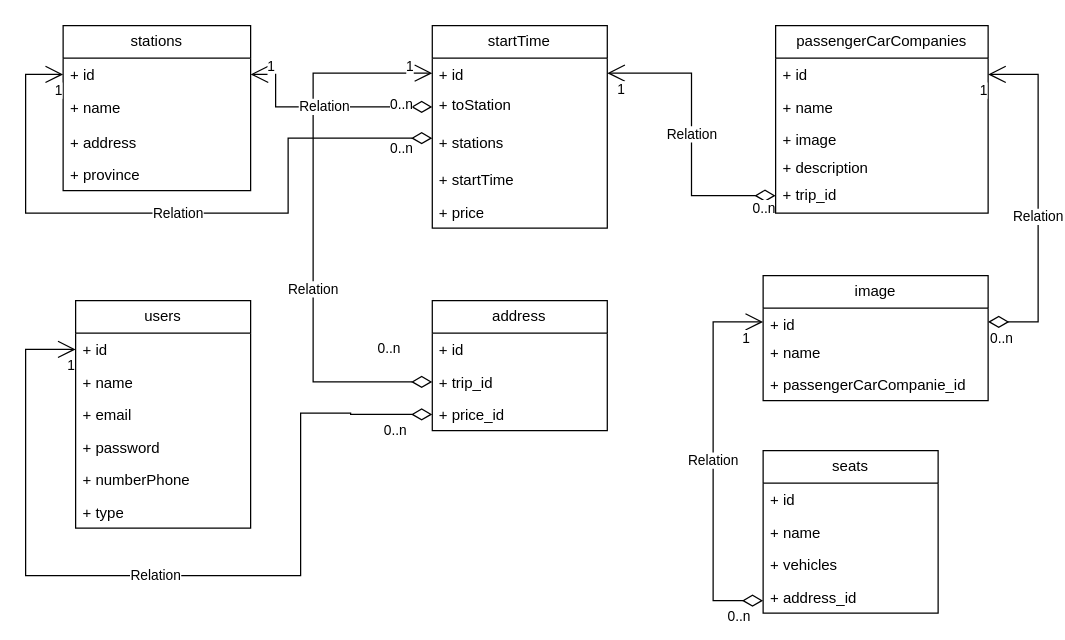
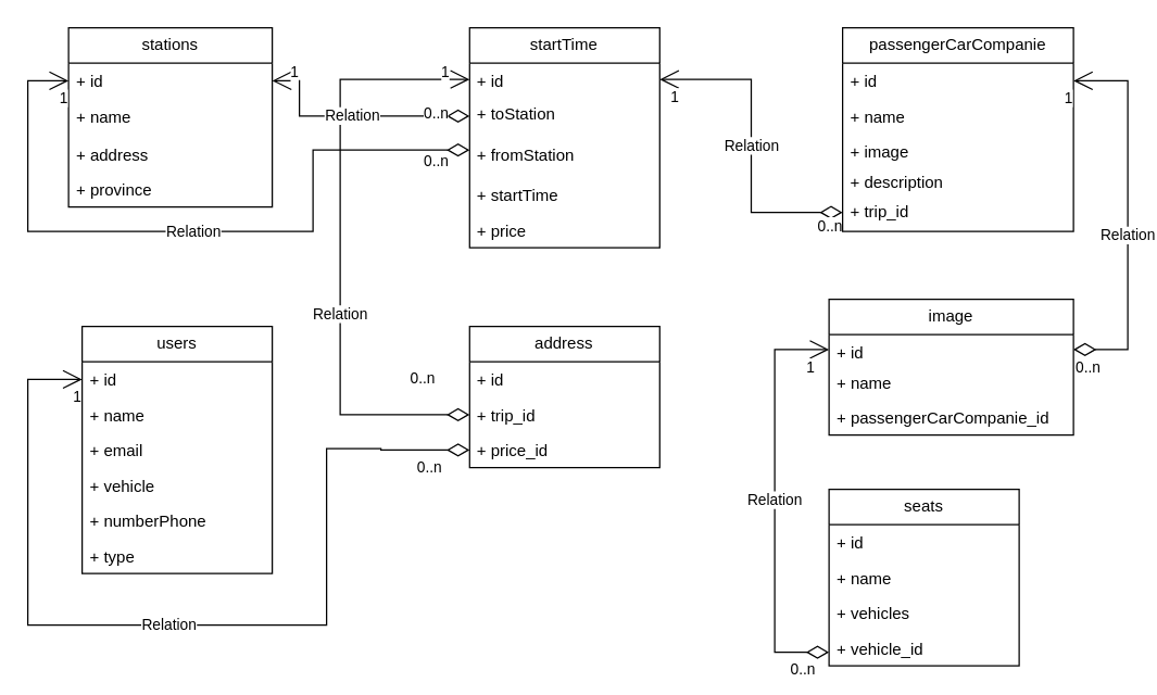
  <mxCell id="0" />
  <mxCell id="1" parent="0" />
  <mxCell id="2" value="stations" style="swimlane;fontStyle=0;childLayout=stackLayout;horizontal=1;startSize=26;fillColor=none;horizontalStack=0;resizeParent=1;resizeParentMax=0;resizeLast=0;collapsible=1;marginBottom=0;whiteSpace=wrap;html=1;" parent="1" vertex="1"><mxGeometry x="50" y="20" width="150" height="132" as="geometry" /></mxCell>
  <mxCell id="3" value="+ id" style="text;strokeColor=none;fillColor=none;align=left;verticalAlign=top;spacingLeft=4;spacingRight=4;overflow=hidden;rotatable=0;points=[[0,0.5],[1,0.5]];portConstraint=eastwest;whiteSpace=wrap;html=1;" parent="2" vertex="1"><mxGeometry y="26" width="150" height="26" as="geometry" /></mxCell>
  <mxCell id="4" value="+ name" style="text;strokeColor=none;fillColor=none;align=left;verticalAlign=top;spacingLeft=4;spacingRight=4;overflow=hidden;rotatable=0;points=[[0,0.5],[1,0.5]];portConstraint=eastwest;whiteSpace=wrap;html=1;" parent="2" vertex="1"><mxGeometry y="52" width="150" height="28" as="geometry" /></mxCell>
  <mxCell id="5" value="+ address" style="text;strokeColor=none;fillColor=none;align=left;verticalAlign=top;spacingLeft=4;spacingRight=4;overflow=hidden;rotatable=0;points=[[0,0.5],[1,0.5]];portConstraint=eastwest;whiteSpace=wrap;html=1;" parent="2" vertex="1"><mxGeometry y="80" width="150" height="26" as="geometry" /></mxCell>
  <mxCell id="6" value="+ province" style="text;strokeColor=none;fillColor=none;align=left;verticalAlign=top;spacingLeft=4;spacingRight=4;overflow=hidden;rotatable=0;points=[[0,0.5],[1,0.5]];portConstraint=eastwest;whiteSpace=wrap;html=1;" parent="2" vertex="1"><mxGeometry y="106" width="150" height="26" as="geometry" /></mxCell>
  <mxCell id="7" value="startTime" style="swimlane;fontStyle=0;childLayout=stackLayout;horizontal=1;startSize=26;fillColor=none;horizontalStack=0;resizeParent=1;resizeParentMax=0;resizeLast=0;collapsible=1;marginBottom=0;whiteSpace=wrap;html=1;" parent="1" vertex="1"><mxGeometry x="345.33" y="20" width="140" height="162" as="geometry" /></mxCell>
  <mxCell id="8" value="+ id" style="text;strokeColor=none;fillColor=none;align=left;verticalAlign=top;spacingLeft=4;spacingRight=4;overflow=hidden;rotatable=0;points=[[0,0.5],[1,0.5]];portConstraint=eastwest;whiteSpace=wrap;html=1;" parent="7" vertex="1"><mxGeometry y="26" width="140" height="24" as="geometry" /></mxCell>
  <mxCell id="9" value="+ toStation" style="text;strokeColor=none;fillColor=none;align=left;verticalAlign=top;spacingLeft=4;spacingRight=4;overflow=hidden;rotatable=0;points=[[0,0.5],[1,0.5]];portConstraint=eastwest;whiteSpace=wrap;html=1;" parent="7" vertex="1"><mxGeometry y="50" width="140" height="30" as="geometry" /></mxCell>
- <mxCell id="10" value="+ stations" style="text;strokeColor=none;fillColor=none;align=left;verticalAlign=top;spacingLeft=4;spacingRight=4;overflow=hidden;rotatable=0;points=[[0,0.5],[1,0.5]];portConstraint=eastwest;whiteSpace=wrap;html=1;" parent="7" vertex="1"><mxGeometry y="80" width="140" height="30" as="geometry" /></mxCell>
+ <mxCell id="10" value="+ fromStation" style="text;strokeColor=none;fillColor=none;align=left;verticalAlign=top;spacingLeft=4;spacingRight=4;overflow=hidden;rotatable=0;points=[[0,0.5],[1,0.5]];portConstraint=eastwest;whiteSpace=wrap;html=1;" parent="7" vertex="1"><mxGeometry y="80" width="140" height="30" as="geometry" /></mxCell>
  <mxCell id="11" value="+ startTime" style="text;strokeColor=none;fillColor=none;align=left;verticalAlign=top;spacingLeft=4;spacingRight=4;overflow=hidden;rotatable=0;points=[[0,0.5],[1,0.5]];portConstraint=eastwest;whiteSpace=wrap;html=1;" parent="7" vertex="1"><mxGeometry y="110" width="140" height="26" as="geometry" /></mxCell>
  <mxCell id="12" value="+ price&lt;br&gt;" style="text;strokeColor=none;fillColor=none;align=left;verticalAlign=top;spacingLeft=4;spacingRight=4;overflow=hidden;rotatable=0;points=[[0,0.5],[1,0.5]];portConstraint=eastwest;whiteSpace=wrap;html=1;" parent="7" vertex="1"><mxGeometry y="136" width="140" height="26" as="geometry" /></mxCell>
- <mxCell id="13" value="passengerCarCompanies" style="swimlane;fontStyle=0;childLayout=stackLayout;horizontal=1;startSize=26;fillColor=none;horizontalStack=0;resizeParent=1;resizeParentMax=0;resizeLast=0;collapsible=1;marginBottom=0;whiteSpace=wrap;html=1;" parent="1" vertex="1"><mxGeometry x="620" y="20" width="170" height="150" as="geometry"><mxRectangle x="590" y="60" width="180" height="30" as="alternateBounds" /></mxGeometry></mxCell>
+ <mxCell id="13" value="passengerCarCompanie" style="swimlane;fontStyle=0;childLayout=stackLayout;horizontal=1;startSize=26;fillColor=none;horizontalStack=0;resizeParent=1;resizeParentMax=0;resizeLast=0;collapsible=1;marginBottom=0;whiteSpace=wrap;html=1;" parent="1" vertex="1"><mxGeometry x="620" y="20" width="170" height="150" as="geometry"><mxRectangle x="590" y="60" width="180" height="30" as="alternateBounds" /></mxGeometry></mxCell>
  <mxCell id="14" value="+ id" style="text;strokeColor=none;fillColor=none;align=left;verticalAlign=top;spacingLeft=4;spacingRight=4;overflow=hidden;rotatable=0;points=[[0,0.5],[1,0.5]];portConstraint=eastwest;whiteSpace=wrap;html=1;" parent="13" vertex="1"><mxGeometry y="26" width="170" height="26" as="geometry" /></mxCell>
  <mxCell id="15" value="+ name" style="text;strokeColor=none;fillColor=none;align=left;verticalAlign=top;spacingLeft=4;spacingRight=4;overflow=hidden;rotatable=0;points=[[0,0.5],[1,0.5]];portConstraint=eastwest;whiteSpace=wrap;html=1;" parent="13" vertex="1"><mxGeometry y="52" width="170" height="26" as="geometry" /></mxCell>
  <mxCell id="16" value="+ image" style="text;strokeColor=none;fillColor=none;align=left;verticalAlign=top;spacingLeft=4;spacingRight=4;overflow=hidden;rotatable=0;points=[[0,0.5],[1,0.5]];portConstraint=eastwest;whiteSpace=wrap;html=1;" parent="13" vertex="1"><mxGeometry y="78" width="170" height="22" as="geometry" /></mxCell>
  <mxCell id="17" value="+ description" style="text;strokeColor=none;fillColor=none;align=left;verticalAlign=top;spacingLeft=4;spacingRight=4;overflow=hidden;rotatable=0;points=[[0,0.5],[1,0.5]];portConstraint=eastwest;whiteSpace=wrap;html=1;" parent="13" vertex="1"><mxGeometry y="100" width="170" height="22" as="geometry" /></mxCell>
  <mxCell id="18" value="+ trip_id" style="text;strokeColor=none;fillColor=none;align=left;verticalAlign=top;spacingLeft=4;spacingRight=4;overflow=hidden;rotatable=0;points=[[0,0.5],[1,0.5]];portConstraint=eastwest;whiteSpace=wrap;html=1;" parent="13" vertex="1"><mxGeometry y="122" width="170" height="28" as="geometry" /></mxCell>
  <mxCell id="19" value="image" style="swimlane;fontStyle=0;childLayout=stackLayout;horizontal=1;startSize=26;fillColor=none;horizontalStack=0;resizeParent=1;resizeParentMax=0;resizeLast=0;collapsible=1;marginBottom=0;whiteSpace=wrap;html=1;" parent="1" vertex="1"><mxGeometry x="610" y="220" width="180" height="100" as="geometry" /></mxCell>
  <mxCell id="20" value="+ id" style="text;strokeColor=none;fillColor=none;align=left;verticalAlign=top;spacingLeft=4;spacingRight=4;overflow=hidden;rotatable=0;points=[[0,0.5],[1,0.5]];portConstraint=eastwest;whiteSpace=wrap;html=1;" parent="19" vertex="1"><mxGeometry y="26" width="180" height="22" as="geometry" /></mxCell>
  <mxCell id="21" value="+ name" style="text;strokeColor=none;fillColor=none;align=left;verticalAlign=top;spacingLeft=4;spacingRight=4;overflow=hidden;rotatable=0;points=[[0,0.5],[1,0.5]];portConstraint=eastwest;whiteSpace=wrap;html=1;" parent="19" vertex="1"><mxGeometry y="48" width="180" height="26" as="geometry" /></mxCell>
  <mxCell id="22" value="+&amp;nbsp;passengerCarCompanie_id" style="text;strokeColor=none;fillColor=none;align=left;verticalAlign=top;spacingLeft=4;spacingRight=4;overflow=hidden;rotatable=0;points=[[0,0.5],[1,0.5]];portConstraint=eastwest;whiteSpace=wrap;html=1;" parent="19" vertex="1"><mxGeometry y="74" width="180" height="26" as="geometry" /></mxCell>
  <mxCell id="23" value="seats" style="swimlane;fontStyle=0;childLayout=stackLayout;horizontal=1;startSize=26;fillColor=none;horizontalStack=0;resizeParent=1;resizeParentMax=0;resizeLast=0;collapsible=1;marginBottom=0;whiteSpace=wrap;html=1;" parent="1" vertex="1"><mxGeometry x="610" y="360" width="140" height="130" as="geometry" /></mxCell>
  <mxCell id="24" value="+ id" style="text;strokeColor=none;fillColor=none;align=left;verticalAlign=top;spacingLeft=4;spacingRight=4;overflow=hidden;rotatable=0;points=[[0,0.5],[1,0.5]];portConstraint=eastwest;whiteSpace=wrap;html=1;" parent="23" vertex="1"><mxGeometry y="26" width="140" height="26" as="geometry" /></mxCell>
  <mxCell id="25" value="+ name" style="text;strokeColor=none;fillColor=none;align=left;verticalAlign=top;spacingLeft=4;spacingRight=4;overflow=hidden;rotatable=0;points=[[0,0.5],[1,0.5]];portConstraint=eastwest;whiteSpace=wrap;html=1;" parent="23" vertex="1"><mxGeometry y="52" width="140" height="26" as="geometry" /></mxCell>
  <mxCell id="26" value="+ vehicles" style="text;strokeColor=none;fillColor=none;align=left;verticalAlign=top;spacingLeft=4;spacingRight=4;overflow=hidden;rotatable=0;points=[[0,0.5],[1,0.5]];portConstraint=eastwest;whiteSpace=wrap;html=1;" parent="23" vertex="1"><mxGeometry y="78" width="140" height="26" as="geometry" /></mxCell>
- <mxCell id="27" value="+&amp;nbsp;address_id" style="text;strokeColor=none;fillColor=none;align=left;verticalAlign=top;spacingLeft=4;spacingRight=4;overflow=hidden;rotatable=0;points=[[0,0.5],[1,0.5]];portConstraint=eastwest;whiteSpace=wrap;html=1;" parent="23" vertex="1"><mxGeometry y="104" width="140" height="26" as="geometry" /></mxCell>
+ <mxCell id="27" value="+&amp;nbsp;vehicle_id" style="text;strokeColor=none;fillColor=none;align=left;verticalAlign=top;spacingLeft=4;spacingRight=4;overflow=hidden;rotatable=0;points=[[0,0.5],[1,0.5]];portConstraint=eastwest;whiteSpace=wrap;html=1;" parent="23" vertex="1"><mxGeometry y="104" width="140" height="26" as="geometry" /></mxCell>
  <mxCell id="28" value="users" style="swimlane;fontStyle=0;childLayout=stackLayout;horizontal=1;startSize=26;fillColor=none;horizontalStack=0;resizeParent=1;resizeParentMax=0;resizeLast=0;collapsible=1;marginBottom=0;whiteSpace=wrap;html=1;" parent="1" vertex="1"><mxGeometry x="60" y="240" width="140" height="182" as="geometry" /></mxCell>
  <mxCell id="29" value="+ id" style="text;strokeColor=none;fillColor=none;align=left;verticalAlign=top;spacingLeft=4;spacingRight=4;overflow=hidden;rotatable=0;points=[[0,0.5],[1,0.5]];portConstraint=eastwest;whiteSpace=wrap;html=1;" parent="28" vertex="1"><mxGeometry y="26" width="140" height="26" as="geometry" /></mxCell>
  <mxCell id="30" value="+ name" style="text;strokeColor=none;fillColor=none;align=left;verticalAlign=top;spacingLeft=4;spacingRight=4;overflow=hidden;rotatable=0;points=[[0,0.5],[1,0.5]];portConstraint=eastwest;whiteSpace=wrap;html=1;" parent="28" vertex="1"><mxGeometry y="52" width="140" height="26" as="geometry" /></mxCell>
  <mxCell id="31" value="+ email" style="text;strokeColor=none;fillColor=none;align=left;verticalAlign=top;spacingLeft=4;spacingRight=4;overflow=hidden;rotatable=0;points=[[0,0.5],[1,0.5]];portConstraint=eastwest;whiteSpace=wrap;html=1;" parent="28" vertex="1"><mxGeometry y="78" width="140" height="26" as="geometry" /></mxCell>
- <mxCell id="32" value="+ password" style="text;strokeColor=none;fillColor=none;align=left;verticalAlign=top;spacingLeft=4;spacingRight=4;overflow=hidden;rotatable=0;points=[[0,0.5],[1,0.5]];portConstraint=eastwest;whiteSpace=wrap;html=1;" vertex="1" parent="28"><mxGeometry y="104" width="140" height="26" as="geometry" /></mxCell>
+ <mxCell id="32" value="+ vehicle" style="text;strokeColor=none;fillColor=none;align=left;verticalAlign=top;spacingLeft=4;spacingRight=4;overflow=hidden;rotatable=0;points=[[0,0.5],[1,0.5]];portConstraint=eastwest;whiteSpace=wrap;html=1;" vertex="1" parent="28"><mxGeometry y="104" width="140" height="26" as="geometry" /></mxCell>
  <mxCell id="33" value="+ numberPhone" style="text;strokeColor=none;fillColor=none;align=left;verticalAlign=top;spacingLeft=4;spacingRight=4;overflow=hidden;rotatable=0;points=[[0,0.5],[1,0.5]];portConstraint=eastwest;whiteSpace=wrap;html=1;" parent="28" vertex="1"><mxGeometry y="130" width="140" height="26" as="geometry" /></mxCell>
  <mxCell id="34" value="+ type" style="text;strokeColor=none;fillColor=none;align=left;verticalAlign=top;spacingLeft=4;spacingRight=4;overflow=hidden;rotatable=0;points=[[0,0.5],[1,0.5]];portConstraint=eastwest;whiteSpace=wrap;html=1;" parent="28" vertex="1"><mxGeometry y="156" width="140" height="26" as="geometry" /></mxCell>
  <mxCell id="35" value="address" style="swimlane;fontStyle=0;childLayout=stackLayout;horizontal=1;startSize=26;fillColor=none;horizontalStack=0;resizeParent=1;resizeParentMax=0;resizeLast=0;collapsible=1;marginBottom=0;whiteSpace=wrap;html=1;" parent="1" vertex="1"><mxGeometry x="345.33" y="240" width="140" height="104" as="geometry" /></mxCell>
  <mxCell id="36" value="+ id" style="text;strokeColor=none;fillColor=none;align=left;verticalAlign=top;spacingLeft=4;spacingRight=4;overflow=hidden;rotatable=0;points=[[0,0.5],[1,0.5]];portConstraint=eastwest;whiteSpace=wrap;html=1;" parent="35" vertex="1"><mxGeometry y="26" width="140" height="26" as="geometry" /></mxCell>
  <mxCell id="37" value="+ trip_id" style="text;strokeColor=none;fillColor=none;align=left;verticalAlign=top;spacingLeft=4;spacingRight=4;overflow=hidden;rotatable=0;points=[[0,0.5],[1,0.5]];portConstraint=eastwest;whiteSpace=wrap;html=1;" parent="35" vertex="1"><mxGeometry y="52" width="140" height="26" as="geometry" /></mxCell>
  <mxCell id="38" value="+ price_id" style="text;strokeColor=none;fillColor=none;align=left;verticalAlign=top;spacingLeft=4;spacingRight=4;overflow=hidden;rotatable=0;points=[[0,0.5],[1,0.5]];portConstraint=eastwest;whiteSpace=wrap;html=1;" parent="35" vertex="1"><mxGeometry y="78" width="140" height="26" as="geometry" /></mxCell>
  <mxCell id="39" value="Relation" style="endArrow=open;html=1;endSize=12;startArrow=diamondThin;startSize=14;startFill=0;edgeStyle=orthogonalEdgeStyle;rounded=0;exitX=0;exitY=0.5;exitDx=0;exitDy=0;entryX=0;entryY=0.5;entryDx=0;entryDy=0;" parent="1" source="38" target="29" edge="1"><mxGeometry x="0.038" relative="1" as="geometry"><mxPoint x="350" y="230" as="sourcePoint" /><mxPoint x="240" y="480" as="targetPoint" /><Array as="points"><mxPoint x="280" y="330" /><mxPoint x="240" y="330" /><mxPoint x="240" y="460" /><mxPoint x="20" y="460" /><mxPoint x="20" y="279" /></Array><mxPoint as="offset" /></mxGeometry></mxCell>
  <mxCell id="40" value="0..n" style="edgeLabel;resizable=0;html=1;align=left;verticalAlign=top;" parent="39" connectable="0" vertex="1"><mxGeometry x="-1" relative="1" as="geometry"><mxPoint x="-40" as="offset" /></mxGeometry></mxCell>
  <mxCell id="41" value="1" style="edgeLabel;resizable=0;html=1;align=right;verticalAlign=top;" parent="39" connectable="0" vertex="1"><mxGeometry x="1" relative="1" as="geometry" /></mxCell>
  <mxCell id="42" value="Relation" style="endArrow=open;html=1;endSize=12;startArrow=diamondThin;startSize=14;startFill=0;edgeStyle=orthogonalEdgeStyle;rounded=0;entryX=0;entryY=0.5;entryDx=0;entryDy=0;" parent="1" source="37" target="8" edge="1"><mxGeometry x="-0.226" relative="1" as="geometry"><mxPoint x="290" y="279" as="sourcePoint" /><mxPoint x="510" y="230" as="targetPoint" /><Array as="points"><mxPoint x="250" y="305" /><mxPoint x="250" y="58" /></Array><mxPoint as="offset" /></mxGeometry></mxCell>
  <mxCell id="43" value="0..n" style="edgeLabel;resizable=0;html=1;align=left;verticalAlign=top;" parent="42" connectable="0" vertex="1"><mxGeometry x="-1" relative="1" as="geometry"><mxPoint x="-45" y="-40" as="offset" /></mxGeometry></mxCell>
  <mxCell id="44" value="1" style="edgeLabel;resizable=0;html=1;align=right;verticalAlign=top;" parent="42" connectable="0" vertex="1"><mxGeometry x="1" relative="1" as="geometry"><mxPoint x="-15" y="-18" as="offset" /></mxGeometry></mxCell>
  <mxCell id="45" value="Relation" style="endArrow=open;html=1;endSize=12;startArrow=diamondThin;startSize=14;startFill=0;edgeStyle=orthogonalEdgeStyle;rounded=0;entryX=0;entryY=0.5;entryDx=0;entryDy=0;" parent="1" source="10" target="3" edge="1"><mxGeometry relative="1" as="geometry"><mxPoint x="260" y="-10" as="sourcePoint" /><mxPoint x="510" y="230" as="targetPoint" /><Array as="points"><mxPoint x="230" y="110" /><mxPoint x="230" y="170" /><mxPoint x="20" y="170" /><mxPoint x="20" y="59" /></Array></mxGeometry></mxCell>
  <mxCell id="46" value="0..n" style="edgeLabel;resizable=0;html=1;align=left;verticalAlign=top;" parent="45" connectable="0" vertex="1"><mxGeometry x="-1" relative="1" as="geometry"><mxPoint x="-35" y="-5" as="offset" /></mxGeometry></mxCell>
  <mxCell id="47" value="1" style="edgeLabel;resizable=0;html=1;align=right;verticalAlign=top;" parent="45" connectable="0" vertex="1"><mxGeometry x="1" relative="1" as="geometry" /></mxCell>
  <mxCell id="48" value="Relation" style="endArrow=open;html=1;endSize=12;startArrow=diamondThin;startSize=14;startFill=0;edgeStyle=orthogonalEdgeStyle;rounded=0;entryX=1;entryY=0.5;entryDx=0;entryDy=0;exitX=0;exitY=0.5;exitDx=0;exitDy=0;" parent="1" source="9" target="3" edge="1"><mxGeometry relative="1" as="geometry"><mxPoint x="340" y="230" as="sourcePoint" /><mxPoint x="500" y="230" as="targetPoint" /><Array as="points"><mxPoint x="220" y="85" /><mxPoint x="220" y="59" /></Array></mxGeometry></mxCell>
  <mxCell id="49" value="0..n" style="edgeLabel;resizable=0;html=1;align=left;verticalAlign=top;" parent="48" connectable="0" vertex="1"><mxGeometry x="-1" relative="1" as="geometry"><mxPoint x="-35" y="-15" as="offset" /></mxGeometry></mxCell>
  <mxCell id="50" value="1" style="edgeLabel;resizable=0;html=1;align=right;verticalAlign=top;" parent="48" connectable="0" vertex="1"><mxGeometry x="1" relative="1" as="geometry"><mxPoint x="20" y="-19" as="offset" /></mxGeometry></mxCell>
  <mxCell id="51" value="Relation" style="endArrow=open;html=1;endSize=12;startArrow=diamondThin;startSize=14;startFill=0;edgeStyle=orthogonalEdgeStyle;rounded=0;entryX=1;entryY=0.5;entryDx=0;entryDy=0;exitX=0;exitY=0.5;exitDx=0;exitDy=0;" parent="1" source="18" target="8" edge="1"><mxGeometry relative="1" as="geometry"><mxPoint x="340" y="230" as="sourcePoint" /><mxPoint x="500" y="230" as="targetPoint" /></mxGeometry></mxCell>
  <mxCell id="52" value="0..n" style="edgeLabel;resizable=0;html=1;align=left;verticalAlign=top;" parent="51" connectable="0" vertex="1"><mxGeometry x="-1" relative="1" as="geometry"><mxPoint x="-20" y="-3" as="offset" /></mxGeometry></mxCell>
  <mxCell id="53" value="1" style="edgeLabel;resizable=0;html=1;align=right;verticalAlign=top;" parent="51" connectable="0" vertex="1"><mxGeometry x="1" relative="1" as="geometry"><mxPoint x="15" as="offset" /></mxGeometry></mxCell>
  <mxCell id="54" value="Relation" style="endArrow=open;html=1;endSize=12;startArrow=diamondThin;startSize=14;startFill=0;edgeStyle=orthogonalEdgeStyle;rounded=0;entryX=1;entryY=0.5;entryDx=0;entryDy=0;exitX=1;exitY=0.5;exitDx=0;exitDy=0;" parent="1" source="20" target="14" edge="1"><mxGeometry x="-0.11" relative="1" as="geometry"><mxPoint x="340" y="130" as="sourcePoint" /><mxPoint x="500" y="130" as="targetPoint" /><Array as="points"><mxPoint x="830" y="257" /><mxPoint x="830" y="59" /></Array><mxPoint as="offset" /></mxGeometry></mxCell>
  <mxCell id="55" value="0..n" style="edgeLabel;resizable=0;html=1;align=left;verticalAlign=top;" parent="54" connectable="0" vertex="1"><mxGeometry x="-1" relative="1" as="geometry" /></mxCell>
  <mxCell id="56" value="1" style="edgeLabel;resizable=0;html=1;align=right;verticalAlign=top;" parent="54" connectable="0" vertex="1"><mxGeometry x="1" relative="1" as="geometry" /></mxCell>
  <mxCell id="57" value="Relation" style="endArrow=open;html=1;endSize=12;startArrow=diamondThin;startSize=14;startFill=0;edgeStyle=orthogonalEdgeStyle;rounded=0;entryX=0;entryY=0.5;entryDx=0;entryDy=0;" parent="1" source="27" target="20" edge="1"><mxGeometry relative="1" as="geometry"><mxPoint x="600" y="479" as="sourcePoint" /><mxPoint x="520" y="430" as="targetPoint" /><Array as="points"><mxPoint x="570" y="480" /><mxPoint x="570" y="257" /></Array></mxGeometry></mxCell>
  <mxCell id="58" value="0..n" style="edgeLabel;resizable=0;html=1;align=left;verticalAlign=top;" parent="57" connectable="0" vertex="1"><mxGeometry x="-1" relative="1" as="geometry"><mxPoint x="-30" as="offset" /></mxGeometry></mxCell>
  <mxCell id="59" value="1" style="edgeLabel;resizable=0;html=1;align=right;verticalAlign=top;" parent="57" connectable="0" vertex="1"><mxGeometry x="1" relative="1" as="geometry"><mxPoint x="-10" as="offset" /></mxGeometry></mxCell>
